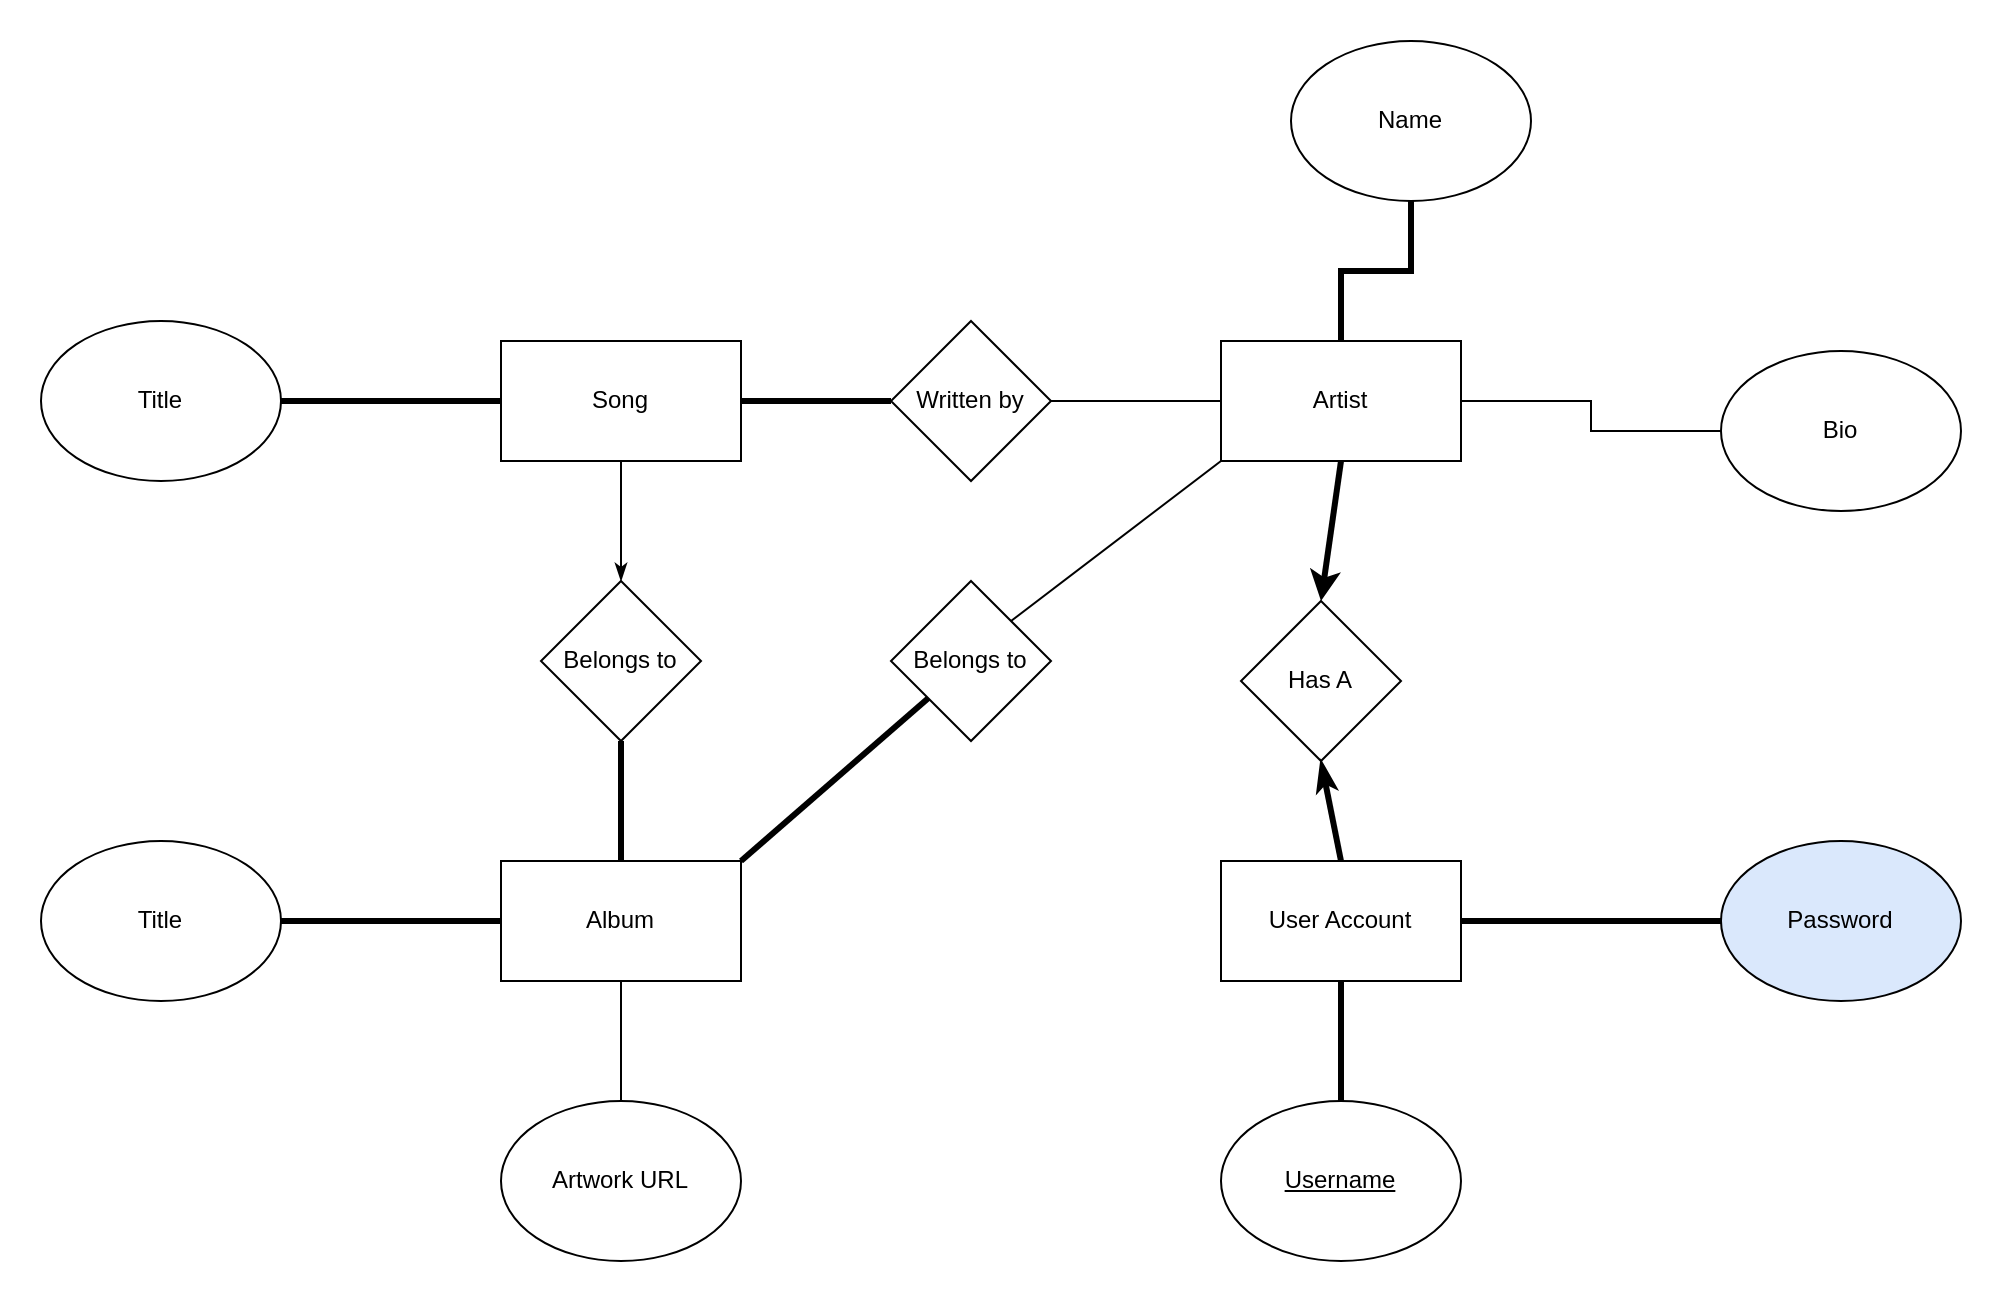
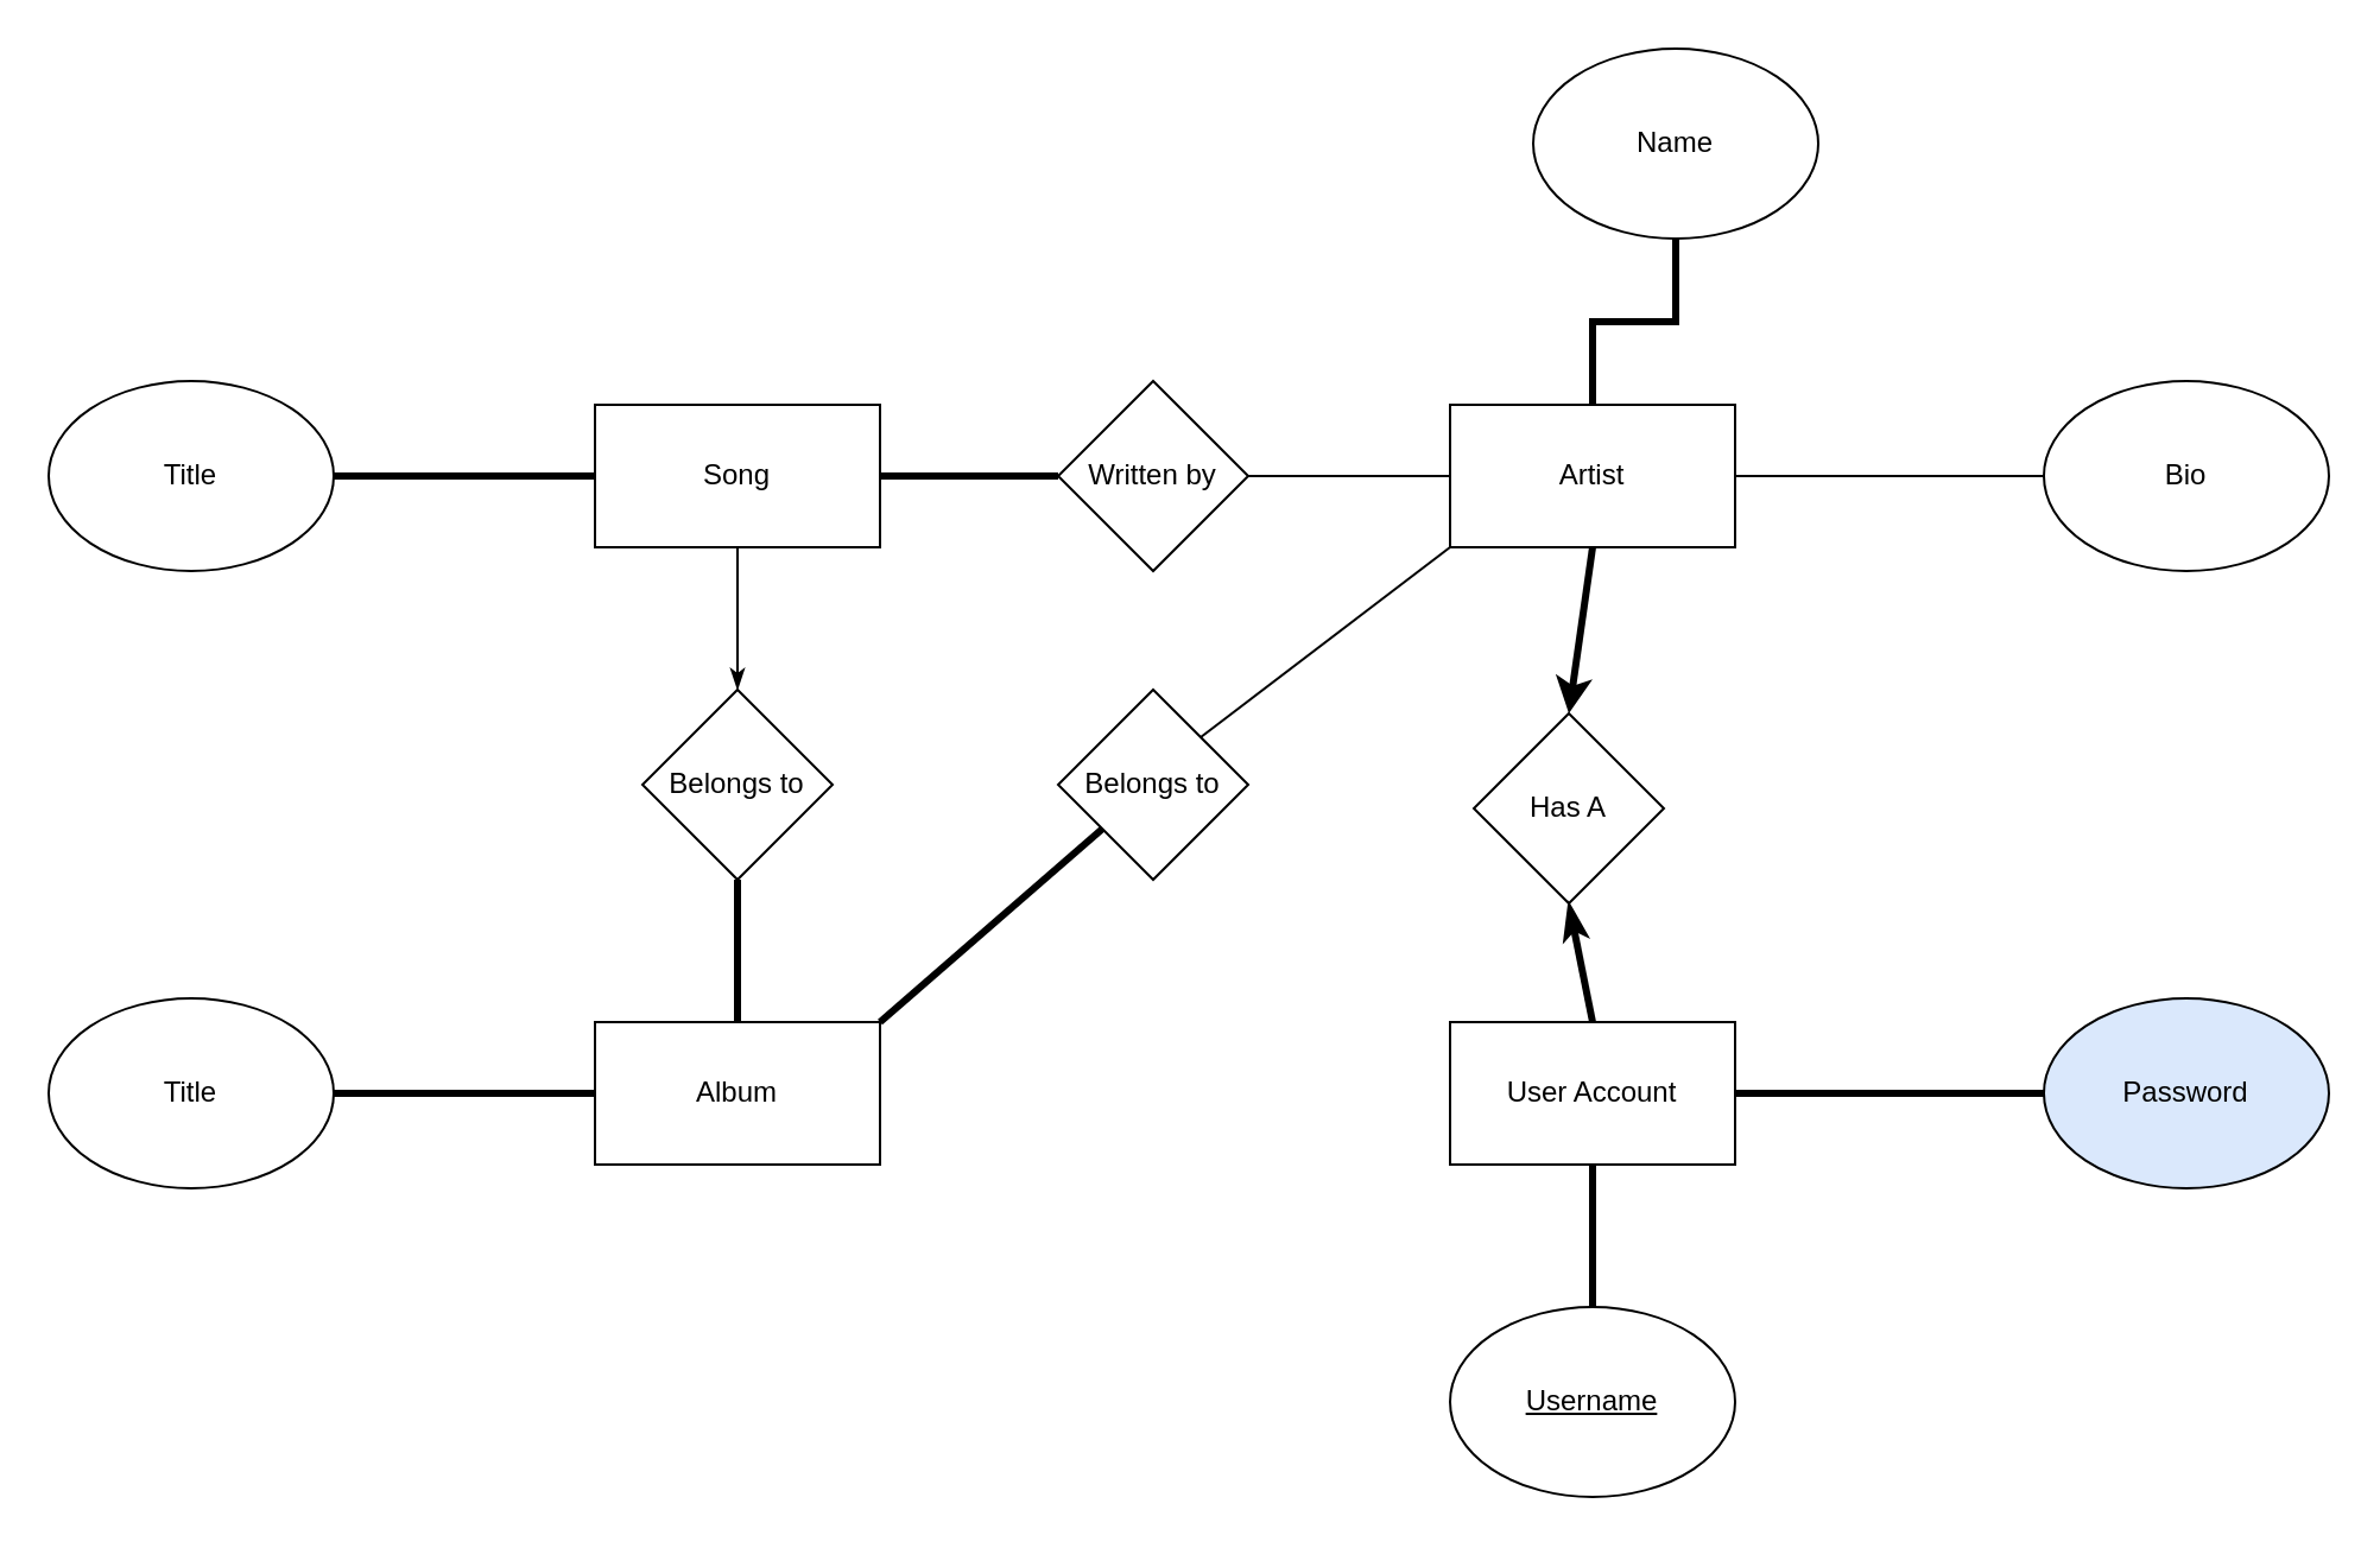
  <mxCell id="0" />
  <mxCell id="1" parent="0" />
  <mxCell id="2" style="edgeStyle=orthogonalEdgeStyle;rounded=0;orthogonalLoop=1;jettySize=auto;html=1;exitX=1;exitY=0.5;exitDx=0;exitDy=0;endArrow=none;endFill=0;endSize=12;startSize=13;strokeWidth=3;" edge="1" parent="1" source="4" target="16"><mxGeometry relative="1" as="geometry" /></mxCell>
  <mxCell id="3" style="edgeStyle=orthogonalEdgeStyle;rounded=0;orthogonalLoop=1;jettySize=auto;html=1;exitX=0.5;exitY=1;exitDx=0;exitDy=0;entryX=0.5;entryY=0;entryDx=0;entryDy=0;endArrow=classicThin;endFill=1;" edge="1" parent="1" source="4" target="8"><mxGeometry relative="1" as="geometry" /></mxCell>
  <mxCell id="4" value="Song" style="rounded=0;whiteSpace=wrap;html=1;" vertex="1" parent="1"><mxGeometry x="250" y="170" width="120" height="60" as="geometry" /></mxCell>
  <mxCell id="5" style="edgeStyle=orthogonalEdgeStyle;rounded=0;orthogonalLoop=1;jettySize=auto;html=1;exitX=1;exitY=0.5;exitDx=0;exitDy=0;entryX=0;entryY=0.5;entryDx=0;entryDy=0;endArrow=none;endFill=0;endSize=12;startSize=13;strokeWidth=3;" edge="1" parent="1" source="6" target="4"><mxGeometry relative="1" as="geometry" /></mxCell>
  <mxCell id="6" value="Title" style="ellipse;whiteSpace=wrap;html=1;" vertex="1" parent="1"><mxGeometry y="160" width="120" height="80" as="geometry" x="20" /></mxCell>
  <mxCell id="7" style="edgeStyle=orthogonalEdgeStyle;rounded=0;orthogonalLoop=1;jettySize=auto;html=1;exitX=0.5;exitY=1;exitDx=0;exitDy=0;entryX=0.5;entryY=0;entryDx=0;entryDy=0;endArrow=none;endFill=0;endSize=12;startSize=13;strokeWidth=3;" edge="1" parent="1" source="8" target="12"><mxGeometry relative="1" as="geometry" /></mxCell>
  <mxCell id="8" value="Belongs to" style="rhombus;whiteSpace=wrap;html=1;" vertex="1" parent="1"><mxGeometry x="270" y="290" width="80" height="80" as="geometry" /></mxCell>
- <mxCell id="9" style="edgeStyle=orthogonalEdgeStyle;rounded=0;orthogonalLoop=1;jettySize=auto;html=1;exitX=0.5;exitY=1;exitDx=0;exitDy=0;entryX=0.5;entryY=0;entryDx=0;entryDy=0;endArrow=none;endFill=0;" edge="1" parent="1" source="12" target="14"><mxGeometry relative="1" as="geometry" /></mxCell>
  <mxCell id="10" style="rounded=0;orthogonalLoop=1;jettySize=auto;html=1;exitX=0;exitY=0.5;exitDx=0;exitDy=0;endArrow=none;endFill=0;endSize=12;startSize=13;strokeWidth=3;" edge="1" parent="1" source="12" target="13"><mxGeometry relative="1" as="geometry" /></mxCell>
  <mxCell id="11" style="edgeStyle=none;rounded=0;orthogonalLoop=1;jettySize=auto;html=1;exitX=1;exitY=0;exitDx=0;exitDy=0;endArrow=none;endFill=0;startSize=6;endSize=6;strokeWidth=3;" edge="1" parent="1" source="12" target="31"><mxGeometry relative="1" as="geometry" /></mxCell>
  <mxCell id="12" value="Album" style="rounded=0;whiteSpace=wrap;html=1;" vertex="1" parent="1"><mxGeometry x="250" y="430" width="120" height="60" as="geometry" /></mxCell>
  <mxCell id="13" value="Title" style="ellipse;whiteSpace=wrap;html=1;" vertex="1" parent="1"><mxGeometry y="420" width="120" height="80" as="geometry" x="20" /></mxCell>
- <mxCell id="14" value="Artwork URL" style="ellipse;whiteSpace=wrap;html=1;" vertex="1" parent="1"><mxGeometry x="250" y="550" width="120" height="80" as="geometry" /></mxCell>
  <mxCell id="15" style="edgeStyle=orthogonalEdgeStyle;rounded=0;orthogonalLoop=1;jettySize=auto;html=1;exitX=1;exitY=0.5;exitDx=0;exitDy=0;entryX=0;entryY=0.5;entryDx=0;entryDy=0;endArrow=none;endFill=0;" edge="1" parent="1" source="16" target="20"><mxGeometry relative="1" as="geometry" /></mxCell>
  <mxCell id="16" value="Written by" style="rhombus;whiteSpace=wrap;html=1;" vertex="1" parent="1"><mxGeometry x="445" y="160" width="80" height="80" as="geometry" /></mxCell>
  <mxCell id="17" style="edgeStyle=orthogonalEdgeStyle;rounded=0;orthogonalLoop=1;jettySize=auto;html=1;exitX=1;exitY=0.5;exitDx=0;exitDy=0;endArrow=none;endFill=0;" edge="1" parent="1" source="20" target="29"><mxGeometry relative="1" as="geometry" /></mxCell>
  <mxCell id="18" style="edgeStyle=orthogonalEdgeStyle;rounded=0;orthogonalLoop=1;jettySize=auto;html=1;exitX=0.5;exitY=0;exitDx=0;exitDy=0;entryX=0.5;entryY=1;entryDx=0;entryDy=0;endArrow=none;endFill=0;strokeWidth=3;" edge="1" parent="1" source="20" target="21"><mxGeometry relative="1" as="geometry" /></mxCell>
  <mxCell id="19" style="rounded=0;orthogonalLoop=1;jettySize=auto;html=1;exitX=0.5;exitY=1;exitDx=0;exitDy=0;entryX=0.5;entryY=0;entryDx=0;entryDy=0;endArrow=classic;endFill=1;strokeWidth=3;" edge="1" parent="1" source="20" target="22"><mxGeometry relative="1" as="geometry" /></mxCell>
  <mxCell id="20" value="Artist" style="rounded=0;whiteSpace=wrap;html=1;" vertex="1" parent="1"><mxGeometry x="610" y="170" width="120" height="60" as="geometry" /></mxCell>
  <mxCell id="21" value="Name" style="ellipse;whiteSpace=wrap;html=1;" vertex="1" parent="1"><mxGeometry x="645" y="20" width="120" height="80" as="geometry" /></mxCell>
  <mxCell id="22" value="Has A" style="rhombus;whiteSpace=wrap;html=1;" vertex="1" parent="1"><mxGeometry x="620" y="300" width="80" height="80" as="geometry" /></mxCell>
  <mxCell id="23" style="edgeStyle=orthogonalEdgeStyle;rounded=0;orthogonalLoop=1;jettySize=auto;html=1;exitX=0.5;exitY=1;exitDx=0;exitDy=0;entryX=0.5;entryY=0;entryDx=0;entryDy=0;fontStyle=1;endArrow=none;endFill=0;endSize=12;startSize=13;strokeWidth=3;" edge="1" parent="1" source="26" target="27"><mxGeometry relative="1" as="geometry" /></mxCell>
  <mxCell id="24" style="edgeStyle=orthogonalEdgeStyle;rounded=0;orthogonalLoop=1;jettySize=auto;html=1;exitX=1;exitY=0.5;exitDx=0;exitDy=0;endArrow=none;endFill=0;endSize=12;startSize=13;strokeWidth=3;" edge="1" parent="1" source="26" target="28"><mxGeometry relative="1" as="geometry" /></mxCell>
  <mxCell id="25" style="edgeStyle=none;rounded=0;orthogonalLoop=1;jettySize=auto;html=1;exitX=0.5;exitY=0;exitDx=0;exitDy=0;entryX=0.5;entryY=1;entryDx=0;entryDy=0;endArrow=classicThin;endFill=1;endSize=6;startSize=6;strokeWidth=3;" edge="1" parent="1" source="26" target="22"><mxGeometry relative="1" as="geometry" /></mxCell>
  <mxCell id="26" value="User Account" style="rounded=0;whiteSpace=wrap;html=1;" vertex="1" parent="1"><mxGeometry x="610" y="430" width="120" height="60" as="geometry" /></mxCell>
  <mxCell id="27" value="&lt;u&gt;Username&lt;/u&gt;" style="ellipse;whiteSpace=wrap;html=1;" vertex="1" parent="1"><mxGeometry x="610" y="550" width="120" height="80" as="geometry" /></mxCell>
  <mxCell id="28" value="Password" style="ellipse;whiteSpace=wrap;html=1;fillColor=#dae8fc;" vertex="1" parent="1"><mxGeometry x="860" y="420" width="120" height="80" as="geometry" /></mxCell>
- <mxCell id="29" value="Bio" style="ellipse;whiteSpace=wrap;html=1;" vertex="1" parent="1"><mxGeometry x="860" y="175" width="120" height="80" as="geometry" /></mxCell>
+ <mxCell id="29" value="Bio" style="ellipse;whiteSpace=wrap;html=1;" vertex="1" parent="1"><mxGeometry x="860" y="160" width="120" height="80" as="geometry" /></mxCell>
  <mxCell id="30" style="edgeStyle=none;rounded=0;orthogonalLoop=1;jettySize=auto;html=1;exitX=1;exitY=0;exitDx=0;exitDy=0;entryX=0;entryY=1;entryDx=0;entryDy=0;endArrow=none;endFill=0;startSize=6;endSize=6;strokeWidth=1;" edge="1" parent="1" source="31" target="20"><mxGeometry relative="1" as="geometry" /></mxCell>
  <mxCell id="31" value="Belongs to" style="rhombus;whiteSpace=wrap;html=1;" vertex="1" parent="1"><mxGeometry x="445" y="290" width="80" height="80" as="geometry" /></mxCell>
